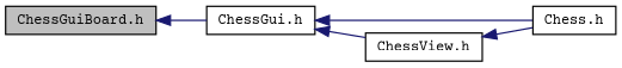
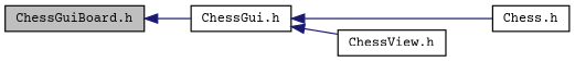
  digraph {
    rankdir=LR
    fontname="Courier Prime"
    node [color=black fontname="Courier Prime" fontsize=10 shape=record]
    edge [color=midnightblue dir=back fontname="Courier Prime" fontsize=10 labelfontname=Helvetica labelfontsize=10 style=solid]
    n1 [fillcolor=grey75 fontcolor=black height=0.2 label="ChessGuiBoard.h" style=filled width=0.4]
    n2 [height=0.2 label="ChessGui.h" width=0.4]
    n3 [height=0.2 label="Chess.h" width=0.4]
    n4 [height=0.2 label="ChessView.h" width=0.4]
    n1 -> n2
    n2 -> n3
    n2 -> n4
-   n4 -> n3
  }
